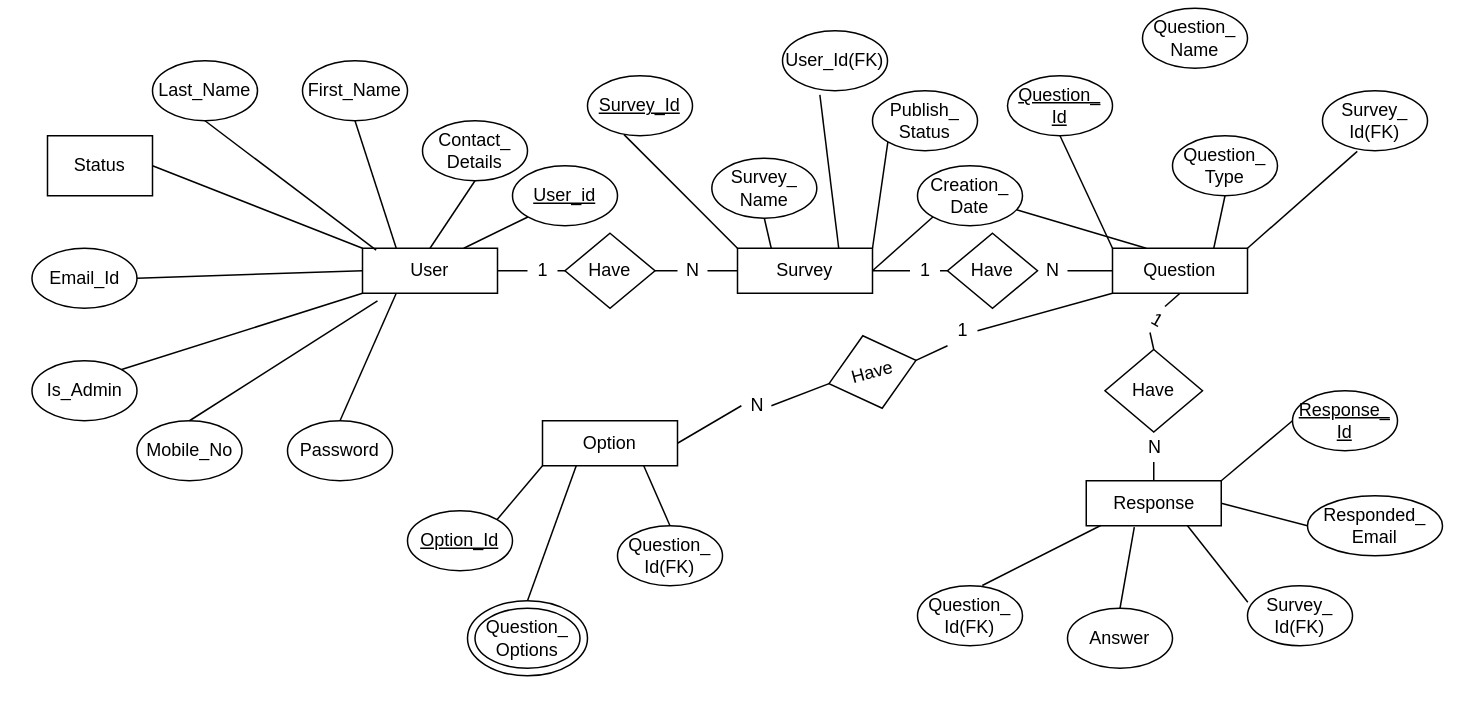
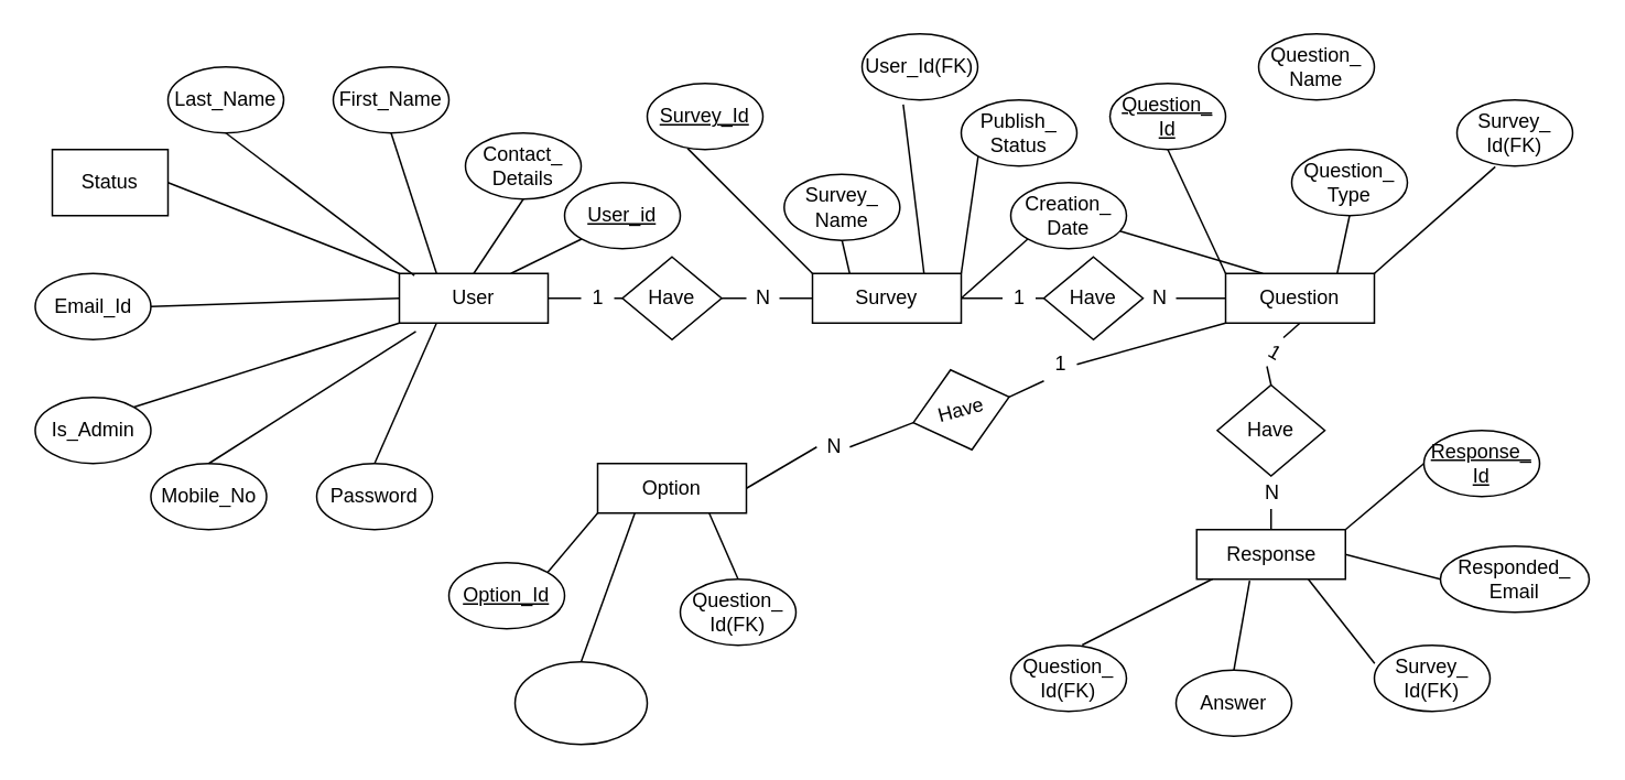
  <mxCell id="0" />
  <mxCell id="1" parent="0" />
  <mxCell id="2" value="User" style="rounded=0;whiteSpace=wrap;html=1;" vertex="1" parent="1"><mxGeometry x="241" y="165" width="90" height="30" as="geometry" /></mxCell>
  <mxCell id="3" value="Option" style="rounded=0;whiteSpace=wrap;html=1;" vertex="1" parent="1"><mxGeometry x="361" y="280" width="90" height="30" as="geometry" /></mxCell>
  <mxCell id="4" value="Survey" style="rounded=0;whiteSpace=wrap;html=1;" vertex="1" parent="1"><mxGeometry x="491" y="165" width="90" height="30" as="geometry" /></mxCell>
  <mxCell id="5" value="Response" style="rounded=0;whiteSpace=wrap;html=1;" vertex="1" parent="1"><mxGeometry x="723.5" y="320" width="90" height="30" as="geometry" /></mxCell>
  <mxCell id="6" value="Question" style="rounded=0;whiteSpace=wrap;html=1;" vertex="1" parent="1"><mxGeometry x="741" y="165" width="90" height="30" as="geometry" /></mxCell>
  <mxCell id="7" value="Last_Name" style="ellipse;whiteSpace=wrap;html=1;" vertex="1" parent="1"><mxGeometry x="101" y="40" width="70" height="40" as="geometry" /></mxCell>
  <mxCell id="8" value="Email_Id" style="ellipse;whiteSpace=wrap;html=1;" vertex="1" parent="1"><mxGeometry x="20.65" y="165" width="70" height="40" as="geometry" /></mxCell>
  <mxCell id="9" value="Status" style="whiteSpace=wrap;html=1;rounded=0;" vertex="1" parent="1"><mxGeometry x="31" y="90" width="70" height="40" as="geometry" /></mxCell>
  <mxCell id="10" value="Contact_&lt;br&gt;Details" style="ellipse;whiteSpace=wrap;html=1;" vertex="1" parent="1"><mxGeometry x="281" y="80" width="70" height="40" as="geometry" /></mxCell>
  <mxCell id="11" value="Password" style="ellipse;whiteSpace=wrap;html=1;" vertex="1" parent="1"><mxGeometry x="191" y="280" width="70" height="40" as="geometry" /></mxCell>
  <mxCell id="12" value="&lt;u&gt;User_id&lt;/u&gt;" style="ellipse;whiteSpace=wrap;html=1;" vertex="1" parent="1"><mxGeometry x="341" y="110" width="70" height="40" as="geometry" /></mxCell>
  <mxCell id="13" value="Mobile_No" style="ellipse;whiteSpace=wrap;html=1;" vertex="1" parent="1"><mxGeometry x="90.65" y="280" width="70" height="40" as="geometry" /></mxCell>
  <mxCell id="14" value="First_Name" style="ellipse;whiteSpace=wrap;html=1;" vertex="1" parent="1"><mxGeometry x="201" y="40" width="70" height="40" as="geometry" /></mxCell>
  <mxCell id="15" value="Is_Admin" style="ellipse;whiteSpace=wrap;html=1;" vertex="1" parent="1"><mxGeometry x="20.65" y="240" width="70" height="40" as="geometry" /></mxCell>
  <mxCell id="16" value="" style="endArrow=none;html=1;exitX=1;exitY=0.5;exitDx=0;exitDy=0;entryX=0;entryY=0.5;entryDx=0;entryDy=0;" edge="1" parent="1" source="8" target="2"><mxGeometry width="50" height="50" relative="1" as="geometry"><mxPoint x="131" y="200" as="sourcePoint" /><mxPoint x="181" y="150" as="targetPoint" /></mxGeometry></mxCell>
  <mxCell id="17" value="" style="endArrow=none;html=1;exitX=1;exitY=0.5;exitDx=0;exitDy=0;entryX=0;entryY=0;entryDx=0;entryDy=0;" edge="1" parent="1" source="9" target="2"><mxGeometry width="50" height="50" relative="1" as="geometry"><mxPoint x="121" y="160" as="sourcePoint" /><mxPoint x="171" y="110" as="targetPoint" /></mxGeometry></mxCell>
  <mxCell id="18" value="" style="endArrow=none;html=1;exitX=0.5;exitY=1;exitDx=0;exitDy=0;entryX=0.101;entryY=0.043;entryDx=0;entryDy=0;entryPerimeter=0;" edge="1" parent="1" source="7" target="2"><mxGeometry width="50" height="50" relative="1" as="geometry"><mxPoint x="171" y="130" as="sourcePoint" /><mxPoint x="221" y="80" as="targetPoint" /></mxGeometry></mxCell>
  <mxCell id="19" value="" style="endArrow=none;html=1;exitX=0.5;exitY=1;exitDx=0;exitDy=0;entryX=0.25;entryY=0;entryDx=0;entryDy=0;" edge="1" parent="1" source="14" target="2"><mxGeometry width="50" height="50" relative="1" as="geometry"><mxPoint x="211" y="140" as="sourcePoint" /><mxPoint x="261" y="90" as="targetPoint" /></mxGeometry></mxCell>
  <mxCell id="20" value="" style="endArrow=none;html=1;entryX=0.5;entryY=1;entryDx=0;entryDy=0;exitX=0.5;exitY=0;exitDx=0;exitDy=0;" edge="1" parent="1" source="2" target="10"><mxGeometry width="50" height="50" relative="1" as="geometry"><mxPoint x="291" y="170" as="sourcePoint" /><mxPoint x="341" y="120" as="targetPoint" /></mxGeometry></mxCell>
  <mxCell id="21" value="" style="endArrow=none;html=1;exitX=1;exitY=0;exitDx=0;exitDy=0;entryX=0;entryY=1;entryDx=0;entryDy=0;" edge="1" parent="1" source="15" target="2"><mxGeometry width="50" height="50" relative="1" as="geometry"><mxPoint x="101" y="260" as="sourcePoint" /><mxPoint x="151" y="210" as="targetPoint" /></mxGeometry></mxCell>
  <mxCell id="22" value="" style="endArrow=none;html=1;exitX=0.5;exitY=0;exitDx=0;exitDy=0;entryX=0.111;entryY=1.167;entryDx=0;entryDy=0;entryPerimeter=0;" edge="1" parent="1" source="13" target="2"><mxGeometry width="50" height="50" relative="1" as="geometry"><mxPoint x="160.65" y="275" as="sourcePoint" /><mxPoint x="210.65" y="225" as="targetPoint" /></mxGeometry></mxCell>
  <mxCell id="23" value="" style="endArrow=none;html=1;exitX=0.5;exitY=0;exitDx=0;exitDy=0;entryX=0.25;entryY=1;entryDx=0;entryDy=0;" edge="1" parent="1" source="11" target="2"><mxGeometry width="50" height="50" relative="1" as="geometry"><mxPoint x="201" y="280" as="sourcePoint" /><mxPoint x="251" y="230" as="targetPoint" /></mxGeometry></mxCell>
  <mxCell id="24" value="" style="endArrow=none;html=1;exitX=0;exitY=1;exitDx=0;exitDy=0;entryX=0.75;entryY=0;entryDx=0;entryDy=0;" edge="1" parent="1" source="12" target="2"><mxGeometry width="50" height="50" relative="1" as="geometry"><mxPoint x="341" y="240" as="sourcePoint" /><mxPoint x="391" y="190" as="targetPoint" /></mxGeometry></mxCell>
  <mxCell id="25" value="Creation_&lt;br&gt;Date" style="ellipse;whiteSpace=wrap;html=1;" vertex="1" parent="1"><mxGeometry x="611" y="110" width="70" height="40" as="geometry" /></mxCell>
  <mxCell id="26" value="Survey_&lt;br&gt;Name" style="ellipse;whiteSpace=wrap;html=1;" vertex="1" parent="1"><mxGeometry x="473.88" y="105" width="70" height="40" as="geometry" /></mxCell>
  <mxCell id="27" value="Publish_&lt;br&gt;Status" style="ellipse;whiteSpace=wrap;html=1;" vertex="1" parent="1"><mxGeometry x="581" y="60" width="70" height="40" as="geometry" /></mxCell>
  <mxCell id="28" value="&lt;u&gt;Survey_Id&lt;/u&gt;" style="ellipse;whiteSpace=wrap;html=1;" vertex="1" parent="1"><mxGeometry x="391" y="50" width="70" height="40" as="geometry" /></mxCell>
  <mxCell id="29" value="User_Id(FK)" style="ellipse;whiteSpace=wrap;html=1;" vertex="1" parent="1"><mxGeometry x="521" y="20" width="70" height="40" as="geometry" /></mxCell>
  <mxCell id="30" value="" style="endArrow=none;html=1;exitX=0.348;exitY=0.981;exitDx=0;exitDy=0;exitPerimeter=0;entryX=0;entryY=0;entryDx=0;entryDy=0;" edge="1" parent="1" source="28" target="4"><mxGeometry width="50" height="50" relative="1" as="geometry"><mxPoint x="431" y="200" as="sourcePoint" /><mxPoint x="481" y="150" as="targetPoint" /></mxGeometry></mxCell>
  <mxCell id="31" value="" style="endArrow=none;html=1;exitX=0.75;exitY=0;exitDx=0;exitDy=0;entryX=0.356;entryY=1.069;entryDx=0;entryDy=0;entryPerimeter=0;" edge="1" parent="1" source="4" target="29"><mxGeometry width="50" height="50" relative="1" as="geometry"><mxPoint x="541" y="155" as="sourcePoint" /><mxPoint x="591" y="105" as="targetPoint" /></mxGeometry></mxCell>
  <mxCell id="32" value="" style="endArrow=none;html=1;exitX=0.5;exitY=1;exitDx=0;exitDy=0;entryX=0.25;entryY=0;entryDx=0;entryDy=0;" edge="1" parent="1" source="26" target="4"><mxGeometry width="50" height="50" relative="1" as="geometry"><mxPoint x="451" y="260" as="sourcePoint" /><mxPoint x="511" y="170" as="targetPoint" /></mxGeometry></mxCell>
  <mxCell id="33" value="" style="endArrow=none;html=1;exitX=1;exitY=0;exitDx=0;exitDy=0;entryX=0;entryY=1;entryDx=0;entryDy=0;" edge="1" parent="1" source="4" target="27"><mxGeometry width="50" height="50" relative="1" as="geometry"><mxPoint x="561" y="150" as="sourcePoint" /><mxPoint x="611" y="100" as="targetPoint" /></mxGeometry></mxCell>
  <mxCell id="34" value="" style="endArrow=none;html=1;exitX=1;exitY=0.5;exitDx=0;exitDy=0;entryX=0;entryY=1;entryDx=0;entryDy=0;" edge="1" parent="1" source="4" target="25"><mxGeometry width="50" height="50" relative="1" as="geometry"><mxPoint x="581" y="195" as="sourcePoint" /><mxPoint x="631" y="145" as="targetPoint" /></mxGeometry></mxCell>
  <mxCell id="35" value="Question_&lt;br&gt;Type" style="ellipse;whiteSpace=wrap;html=1;" vertex="1" parent="1"><mxGeometry x="781" y="90" width="70" height="40" as="geometry" /></mxCell>
- <mxCell id="36" value="Question_&lt;br&gt;Name" style="ellipse;whiteSpace=wrap;html=1;" vertex="1" parent="1"><mxGeometry x="761" y="5" width="70" height="40" as="geometry" /></mxCell>
+ <mxCell id="36" value="Question_&lt;br&gt;Name" style="ellipse;whiteSpace=wrap;html=1;" vertex="1" parent="1"><mxGeometry x="761" y="20" width="70" height="40" as="geometry" /></mxCell>
  <mxCell id="37" value="&lt;u&gt;Question_&lt;br&gt;Id&lt;/u&gt;" style="ellipse;whiteSpace=wrap;html=1;" vertex="1" parent="1"><mxGeometry x="671" y="50" width="70" height="40" as="geometry" /></mxCell>
  <mxCell id="38" value="Survey_&lt;br&gt;Id(FK)" style="ellipse;whiteSpace=wrap;html=1;" vertex="1" parent="1"><mxGeometry x="881" y="60" width="70" height="40" as="geometry" /></mxCell>
  <mxCell id="39" value="" style="endArrow=none;html=1;exitX=0.25;exitY=0;exitDx=0;exitDy=0;" edge="1" parent="1" source="6" target="25"><mxGeometry width="50" height="50" relative="1" as="geometry"><mxPoint x="721" y="130" as="sourcePoint" /><mxPoint x="771" y="80" as="targetPoint" /></mxGeometry></mxCell>
  <mxCell id="40" value="" style="endArrow=none;html=1;exitX=0.75;exitY=0;exitDx=0;exitDy=0;entryX=0.5;entryY=1;entryDx=0;entryDy=0;" edge="1" parent="1" source="6" target="35"><mxGeometry width="50" height="50" relative="1" as="geometry"><mxPoint x="771" y="165" as="sourcePoint" /><mxPoint x="821" y="115" as="targetPoint" /></mxGeometry></mxCell>
  <mxCell id="41" value="" style="endArrow=none;html=1;exitX=1;exitY=0;exitDx=0;exitDy=0;entryX=0.331;entryY=1.01;entryDx=0;entryDy=0;entryPerimeter=0;" edge="1" parent="1" source="6" target="38"><mxGeometry width="50" height="50" relative="1" as="geometry"><mxPoint x="841" y="180" as="sourcePoint" /><mxPoint x="891" y="130" as="targetPoint" /></mxGeometry></mxCell>
  <mxCell id="42" value="" style="endArrow=none;html=1;entryX=0.5;entryY=1;entryDx=0;entryDy=0;exitX=0;exitY=0;exitDx=0;exitDy=0;" edge="1" parent="1" source="6" target="37"><mxGeometry width="50" height="50" relative="1" as="geometry"><mxPoint x="719" y="166" as="sourcePoint" /><mxPoint x="761" y="95" as="targetPoint" /></mxGeometry></mxCell>
  <mxCell id="43" value="Question_&lt;br&gt;Id(FK)" style="ellipse;whiteSpace=wrap;html=1;" vertex="1" parent="1"><mxGeometry x="411" y="350" width="70" height="40" as="geometry" /></mxCell>
  <mxCell id="44" value="&lt;u&gt;Option_Id&lt;/u&gt;" style="ellipse;whiteSpace=wrap;html=1;" vertex="1" parent="1"><mxGeometry x="271" y="340" width="70" height="40" as="geometry" /></mxCell>
  <mxCell id="45" value="" style="endArrow=none;html=1;exitX=1;exitY=0;exitDx=0;exitDy=0;entryX=0;entryY=1;entryDx=0;entryDy=0;" edge="1" parent="1" source="44" target="3"><mxGeometry width="50" height="50" relative="1" as="geometry"><mxPoint x="301" y="340" as="sourcePoint" /><mxPoint x="351" y="290" as="targetPoint" /></mxGeometry></mxCell>
  <mxCell id="46" value="" style="endArrow=none;html=1;exitX=0.5;exitY=0;exitDx=0;exitDy=0;entryX=0.25;entryY=1;entryDx=0;entryDy=0;" edge="1" parent="1" source="48" target="3"><mxGeometry width="50" height="50" relative="1" as="geometry"><mxPoint x="366" y="390" as="sourcePoint" /><mxPoint x="411" y="340" as="targetPoint" /></mxGeometry></mxCell>
  <mxCell id="47" value="" style="endArrow=none;html=1;exitX=0.5;exitY=0;exitDx=0;exitDy=0;entryX=0.75;entryY=1;entryDx=0;entryDy=0;" edge="1" parent="1" source="43" target="3"><mxGeometry width="50" height="50" relative="1" as="geometry"><mxPoint x="461" y="350" as="sourcePoint" /><mxPoint x="511" y="300" as="targetPoint" /></mxGeometry></mxCell>
  <mxCell id="48" value="" style="ellipse;whiteSpace=wrap;html=1;" vertex="1" parent="1"><mxGeometry x="311" y="400" width="80" height="50" as="geometry" /></mxCell>
- <mxCell id="49" value="Question_&lt;br&gt;Options" style="ellipse;whiteSpace=wrap;html=1;" vertex="1" parent="1"><mxGeometry x="316" y="405" width="70" height="40" as="geometry" /></mxCell>
  <mxCell id="50" value="&lt;u&gt;Response_&lt;br&gt;Id&lt;br&gt;&lt;/u&gt;" style="ellipse;whiteSpace=wrap;html=1;" vertex="1" parent="1"><mxGeometry x="861" y="260" width="70" height="40" as="geometry" /></mxCell>
  <mxCell id="51" value="Survey_&lt;br&gt;Id(FK)" style="ellipse;whiteSpace=wrap;html=1;" vertex="1" parent="1"><mxGeometry x="831" y="390" width="70" height="40" as="geometry" /></mxCell>
  <mxCell id="52" value="Responded_&lt;br&gt;Email" style="ellipse;whiteSpace=wrap;html=1;" vertex="1" parent="1"><mxGeometry x="871" y="330" width="90" height="40" as="geometry" /></mxCell>
  <mxCell id="53" value="Answer" style="ellipse;whiteSpace=wrap;html=1;" vertex="1" parent="1"><mxGeometry x="711" y="405" width="70" height="40" as="geometry" /></mxCell>
  <mxCell id="54" value="Question_&lt;br&gt;Id(FK)" style="ellipse;whiteSpace=wrap;html=1;" vertex="1" parent="1"><mxGeometry x="611" y="390" width="70" height="40" as="geometry" /></mxCell>
  <mxCell id="55" value="" style="endArrow=none;html=1;exitX=0.617;exitY=-0.004;exitDx=0;exitDy=0;exitPerimeter=0;entryX=0.107;entryY=0.994;entryDx=0;entryDy=0;entryPerimeter=0;" edge="1" parent="1" source="54" target="5"><mxGeometry width="50" height="50" relative="1" as="geometry"><mxPoint x="591" y="370" as="sourcePoint" /><mxPoint x="641" y="320" as="targetPoint" /></mxGeometry></mxCell>
  <mxCell id="56" value="" style="endArrow=none;html=1;exitX=0.5;exitY=0;exitDx=0;exitDy=0;entryX=0.356;entryY=1.033;entryDx=0;entryDy=0;entryPerimeter=0;" edge="1" parent="1" source="53" target="5"><mxGeometry width="50" height="50" relative="1" as="geometry"><mxPoint x="671" y="370" as="sourcePoint" /><mxPoint x="721" y="320" as="targetPoint" /></mxGeometry></mxCell>
  <mxCell id="57" value="" style="endArrow=none;html=1;exitX=0.75;exitY=1;exitDx=0;exitDy=0;entryX=0.003;entryY=0.275;entryDx=0;entryDy=0;entryPerimeter=0;" edge="1" parent="1" source="5" target="51"><mxGeometry width="50" height="50" relative="1" as="geometry"><mxPoint x="671" y="360" as="sourcePoint" /><mxPoint x="721" y="310" as="targetPoint" /></mxGeometry></mxCell>
  <mxCell id="58" value="" style="endArrow=none;html=1;exitX=1;exitY=0;exitDx=0;exitDy=0;entryX=0;entryY=0.5;entryDx=0;entryDy=0;" edge="1" parent="1" source="5" target="50"><mxGeometry width="50" height="50" relative="1" as="geometry"><mxPoint x="701" y="470" as="sourcePoint" /><mxPoint x="751" y="420" as="targetPoint" /></mxGeometry></mxCell>
  <mxCell id="59" value="" style="endArrow=none;html=1;exitX=1;exitY=0.5;exitDx=0;exitDy=0;entryX=0;entryY=0.5;entryDx=0;entryDy=0;" edge="1" parent="1" source="5" target="52"><mxGeometry width="50" height="50" relative="1" as="geometry"><mxPoint x="711" y="320" as="sourcePoint" /><mxPoint x="761" y="270" as="targetPoint" /></mxGeometry></mxCell>
  <mxCell id="60" value="Have" style="rhombus;whiteSpace=wrap;html=1;" vertex="1" parent="1"><mxGeometry x="376" y="155" width="60" height="50" as="geometry" /></mxCell>
  <mxCell id="61" value="Have" style="rhombus;whiteSpace=wrap;html=1;rotation=-15;" vertex="1" parent="1"><mxGeometry x="551" y="222.5" width="60" height="50" as="geometry" /></mxCell>
  <mxCell id="62" value="Have" style="rhombus;whiteSpace=wrap;html=1;" vertex="1" parent="1"><mxGeometry x="631" y="155" width="60" height="50" as="geometry" /></mxCell>
  <mxCell id="63" value="" style="endArrow=none;html=1;exitX=1;exitY=0.5;exitDx=0;exitDy=0;entryX=0;entryY=0.5;entryDx=0;entryDy=0;" edge="1" parent="1" source="72" target="60"><mxGeometry width="50" height="50" relative="1" as="geometry"><mxPoint x="331" y="240" as="sourcePoint" /><mxPoint x="381" y="190" as="targetPoint" /></mxGeometry></mxCell>
  <mxCell id="64" value="" style="endArrow=none;html=1;exitX=1;exitY=0.5;exitDx=0;exitDy=0;entryX=0;entryY=0.5;entryDx=0;entryDy=0;" edge="1" parent="1" source="74" target="4"><mxGeometry width="50" height="50" relative="1" as="geometry"><mxPoint x="441" y="230" as="sourcePoint" /><mxPoint x="461" y="200" as="targetPoint" /></mxGeometry></mxCell>
  <mxCell id="65" value="" style="endArrow=none;html=1;exitX=1;exitY=0.5;exitDx=0;exitDy=0;entryX=0;entryY=0.5;entryDx=0;entryDy=0;" edge="1" parent="1" source="80" target="62"><mxGeometry width="50" height="50" relative="1" as="geometry"><mxPoint x="561" y="250" as="sourcePoint" /><mxPoint x="611" y="200" as="targetPoint" /></mxGeometry></mxCell>
  <mxCell id="66" value="" style="endArrow=none;html=1;exitX=1;exitY=0.5;exitDx=0;exitDy=0;entryX=0;entryY=0.5;entryDx=0;entryDy=0;" edge="1" parent="1" source="82" target="6"><mxGeometry width="50" height="50" relative="1" as="geometry"><mxPoint x="671" y="215" as="sourcePoint" /><mxPoint x="721" y="165" as="targetPoint" /></mxGeometry></mxCell>
  <mxCell id="67" value="" style="endArrow=none;html=1;exitX=0.5;exitY=1;exitDx=0;exitDy=0;entryX=0.5;entryY=0;entryDx=0;entryDy=0;" edge="1" parent="1" source="86" target="5"><mxGeometry width="50" height="50" relative="1" as="geometry"><mxPoint x="681" y="240" as="sourcePoint" /><mxPoint x="731" y="190" as="targetPoint" /></mxGeometry></mxCell>
  <mxCell id="68" value="" style="endArrow=none;html=1;exitX=1;exitY=0.5;exitDx=0;exitDy=0;entryX=0;entryY=0.5;entryDx=0;entryDy=0;" edge="1" parent="1" source="78" target="61"><mxGeometry width="50" height="50" relative="1" as="geometry"><mxPoint x="501" y="350" as="sourcePoint" /><mxPoint x="551" y="300" as="targetPoint" /></mxGeometry></mxCell>
  <mxCell id="69" value="Have" style="rhombus;whiteSpace=wrap;html=1;" vertex="1" parent="1"><mxGeometry x="736" y="232.5" width="65" height="55" as="geometry" /></mxCell>
  <mxCell id="70" value="" style="endArrow=none;html=1;exitX=1;exitY=0.5;exitDx=0;exitDy=0;entryX=0;entryY=1;entryDx=0;entryDy=0;" edge="1" parent="1" source="76" target="6"><mxGeometry width="50" height="50" relative="1" as="geometry"><mxPoint x="641" y="260" as="sourcePoint" /><mxPoint x="691" y="210" as="targetPoint" /></mxGeometry></mxCell>
  <mxCell id="71" value="" style="endArrow=none;html=1;exitX=0.5;exitY=1;exitDx=0;exitDy=0;entryX=0.5;entryY=0;entryDx=0;entryDy=0;" edge="1" parent="1" source="84" target="69"><mxGeometry width="50" height="50" relative="1" as="geometry"><mxPoint x="791" y="250" as="sourcePoint" /><mxPoint x="841" y="200" as="targetPoint" /></mxGeometry></mxCell>
  <mxCell id="72" value="1" style="text;html=1;align=center;verticalAlign=middle;resizable=0;points=[];autosize=1;" vertex="1" parent="1"><mxGeometry x="351" y="170" width="20" height="20" as="geometry" /></mxCell>
  <mxCell id="73" value="" style="endArrow=none;html=1;exitX=1;exitY=0.5;exitDx=0;exitDy=0;entryX=0;entryY=0.5;entryDx=0;entryDy=0;" edge="1" parent="1" source="2" target="72"><mxGeometry width="50" height="50" relative="1" as="geometry"><mxPoint x="331" y="180" as="sourcePoint" /><mxPoint x="376" y="180" as="targetPoint" /></mxGeometry></mxCell>
  <mxCell id="74" value="N" style="text;html=1;align=center;verticalAlign=middle;resizable=0;points=[];autosize=1;" vertex="1" parent="1"><mxGeometry x="451" y="170" width="20" height="20" as="geometry" /></mxCell>
  <mxCell id="75" value="" style="endArrow=none;html=1;exitX=1;exitY=0.5;exitDx=0;exitDy=0;entryX=0;entryY=0.5;entryDx=0;entryDy=0;" edge="1" parent="1" source="60" target="74"><mxGeometry width="50" height="50" relative="1" as="geometry"><mxPoint x="436" y="180" as="sourcePoint" /><mxPoint x="491" y="180" as="targetPoint" /></mxGeometry></mxCell>
  <mxCell id="76" value="1" style="text;html=1;align=center;verticalAlign=middle;resizable=0;points=[];autosize=1;" vertex="1" parent="1"><mxGeometry x="631" y="210" width="20" height="20" as="geometry" /></mxCell>
  <mxCell id="77" value="" style="endArrow=none;html=1;exitX=1;exitY=0.5;exitDx=0;exitDy=0;entryX=0;entryY=1;entryDx=0;entryDy=0;" edge="1" parent="1" source="61" target="76"><mxGeometry width="50" height="50" relative="1" as="geometry"><mxPoint x="609.978" y="239.735" as="sourcePoint" /><mxPoint x="711" y="195" as="targetPoint" /></mxGeometry></mxCell>
  <mxCell id="78" value="N" style="text;html=1;align=center;verticalAlign=middle;resizable=0;points=[];autosize=1;" vertex="1" parent="1"><mxGeometry x="493.59" y="260" width="20" height="20" as="geometry" /></mxCell>
  <mxCell id="79" value="" style="endArrow=none;html=1;exitX=1;exitY=0.5;exitDx=0;exitDy=0;entryX=0;entryY=0.5;entryDx=0;entryDy=0;" edge="1" parent="1" source="3" target="78"><mxGeometry width="50" height="50" relative="1" as="geometry"><mxPoint x="451" y="295" as="sourcePoint" /><mxPoint x="552.022" y="255.265" as="targetPoint" /></mxGeometry></mxCell>
  <mxCell id="80" value="1" style="text;html=1;align=center;verticalAlign=middle;resizable=0;points=[];autosize=1;" vertex="1" parent="1"><mxGeometry x="606" y="170" width="20" height="20" as="geometry" /></mxCell>
  <mxCell id="81" value="" style="endArrow=none;html=1;exitX=1;exitY=0.5;exitDx=0;exitDy=0;entryX=0;entryY=0.5;entryDx=0;entryDy=0;" edge="1" parent="1" source="4" target="80"><mxGeometry width="50" height="50" relative="1" as="geometry"><mxPoint x="581" y="180" as="sourcePoint" /><mxPoint x="626" y="180" as="targetPoint" /></mxGeometry></mxCell>
  <mxCell id="82" value="N" style="text;html=1;align=center;verticalAlign=middle;resizable=0;points=[];autosize=1;" vertex="1" parent="1"><mxGeometry x="691" y="170" width="20" height="20" as="geometry" /></mxCell>
  <mxCell id="83" value="" style="endArrow=none;html=1;exitX=1;exitY=0.5;exitDx=0;exitDy=0;entryX=0;entryY=0.5;entryDx=0;entryDy=0;" edge="1" parent="1" source="62" target="82"><mxGeometry width="50" height="50" relative="1" as="geometry"><mxPoint x="686" y="180" as="sourcePoint" /><mxPoint x="711" y="180" as="targetPoint" /></mxGeometry></mxCell>
  <mxCell id="84" value="1" style="text;html=1;align=center;verticalAlign=middle;resizable=0;points=[];autosize=1;rotation=30;" vertex="1" parent="1"><mxGeometry x="761" y="202.5" width="20" height="20" as="geometry" /></mxCell>
  <mxCell id="85" value="" style="endArrow=none;html=1;exitX=0.5;exitY=1;exitDx=0;exitDy=0;entryX=0.5;entryY=0;entryDx=0;entryDy=0;" edge="1" parent="1" source="6" target="84"><mxGeometry width="50" height="50" relative="1" as="geometry"><mxPoint x="786" y="195" as="sourcePoint" /><mxPoint x="768.5" y="220" as="targetPoint" /></mxGeometry></mxCell>
  <mxCell id="86" value="N" style="text;html=1;align=center;verticalAlign=middle;resizable=0;points=[];autosize=1;" vertex="1" parent="1"><mxGeometry x="758.5" y="287.5" width="20" height="20" as="geometry" /></mxCell>
  <mxCell id="87" value="" style="endArrow=none;html=1;exitX=0.5;exitY=1;exitDx=0;exitDy=0;entryX=0.5;entryY=0;entryDx=0;entryDy=0;" edge="1" parent="1" source="69" target="86"><mxGeometry width="50" height="50" relative="1" as="geometry"><mxPoint x="768.5" y="287.5" as="sourcePoint" /><mxPoint x="768.5" y="310" as="targetPoint" /></mxGeometry></mxCell>
